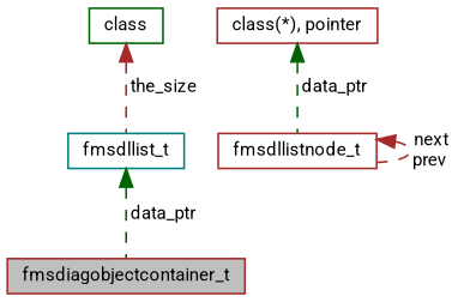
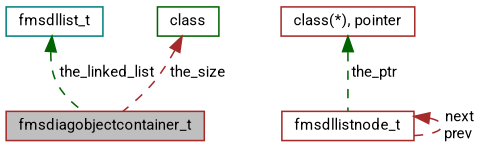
  digraph {
    fontname=Roboto
    node [color=brown fillcolor=white fontname=Roboto fontsize=10 shape=record style=filled]
    edge [color=darkgreen dir=back fontname=Roboto fontsize=10 labelfontname=Helvetica labelfontsize=10 style=dashed]
    n1 [fillcolor=grey75 fontcolor=black height=0.2 label=fmsdiagobjectcontainer_t width=0.4]
    n2 [color=teal height=0.2 label=fmsdllist_t width=0.4]
    n3 [height=0.2 label=fmsdllistnode_t width=0.4]
    n4 [height=0.2 label="class(*), pointer" width=0.4]
    n5 [color=darkgreen height=0.2 label=class width=0.4]
-   n2 -> n1 [label=" data_ptr"]
+   n2 -> n1 [label=" the_linked_list"]
    n3 -> n3 [color=brown label=" next\nprev"]
-   n4 -> n3 [label=" data_ptr"]
-   n5 -> n2 [color=brown label=" the_size"]
+   n4 -> n3 [label=" the_ptr"]
+   n5 -> n1 [color=brown label=" the_size"]
  }
